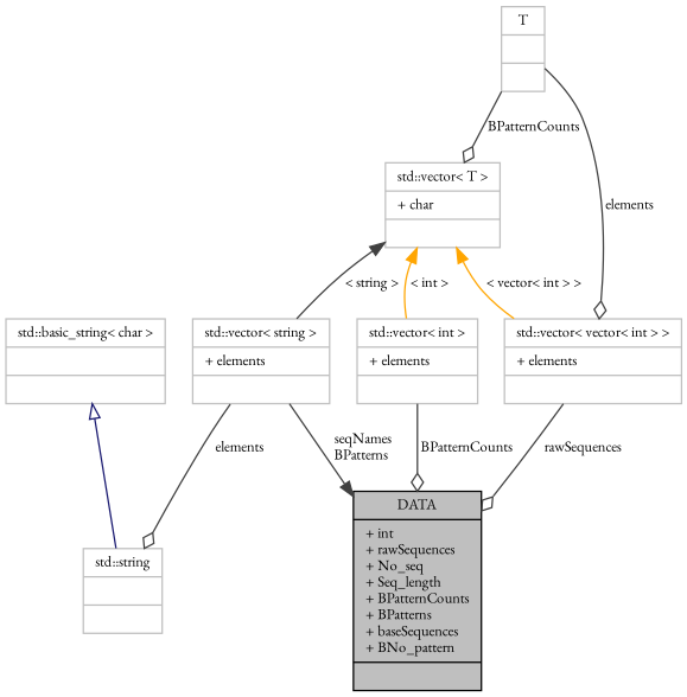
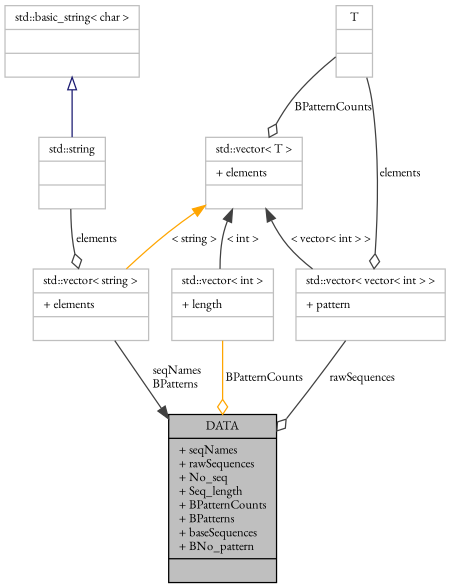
  digraph {
    fontname="EB Garamond"
    node [color=grey75 fillcolor=white fontname="EB Garamond" fontsize=10 shape=record style=filled]
    edge [arrowhead=odiamond color=grey25 fontname="EB Garamond" fontsize=10 labelfontname=FreeSans labelfontsize=10 style=solid]
-   n1 [color=black fillcolor=grey75 fontcolor=black height=0.2 label="{DATA\n|+ int\l+ rawSequences\l+ No_seq\l+ Seq_length\l+ BPatternCounts\l+ BPatterns\l+ baseSequences\l+ BNo_pattern\l|}" width=0.4]
-   n2 [height=0.2 label="{std::vector\< vector\< int \> \>\n|+ elements\l|}" width=0.4]
-   n3 [height=0.2 label="{std::vector\< int \>\n|+ elements\l|}" width=0.4]
-   n4 [height=0.2 label="{std::vector\< T \>\n|+ char\l|}" width=0.4]
+   n1 [color=black fillcolor=grey75 fontcolor=black height=0.2 label="{DATA\n|+ seqNames\l+ rawSequences\l+ No_seq\l+ Seq_length\l+ BPatternCounts\l+ BPatterns\l+ baseSequences\l+ BNo_pattern\l|}" width=0.4]
+   n2 [height=0.2 label="{std::vector\< vector\< int \> \>\n|+ pattern\l|}" width=0.4]
+   n3 [height=0.2 label="{std::vector\< int \>\n|+ length\l|}" width=0.4]
+   n4 [height=0.2 label="{std::vector\< T \>\n|+ elements\l|}" width=0.4]
    n5 [height=0.2 label="{std::vector\< string \>\n|+ elements\l|}" width=0.4]
    n6 [height=0.2 label="{T\n||}" width=0.4]
    n7 [height=0.2 label="{std::string\n||}" width=0.4]
    n8 [height=0.2 label="{std::basic_string\< char \>\n||}" width=0.4]
    n2 -> n1 [label=" rawSequences"]
-   n3 -> n1 [label=" BPatternCounts"]
-   n4 -> n2 [color=orange dir=back label=" \< vector\< int \> \>" arrowhead=""]
-   n4 -> n3 [color=orange dir=back label=" \< int \>" arrowhead=""]
-   n4 -> n5 [dir=back label=" \< string \>" arrowhead=""]
+   n3 -> n1 [color=orange label=" BPatternCounts"]
+   n4 -> n2 [dir=back label=" \< vector\< int \> \>" arrowhead=""]
+   n4 -> n3 [dir=back label=" \< int \>" arrowhead=""]
+   n4 -> n5 [color=orange dir=back label=" \< string \>" arrowhead=""]
    n5 -> n1 [arrowhead=normal label=" seqNames\nBPatterns"]
    n6 -> n2 [label=" elements"]
    n6 -> n4 [label=" BPatternCounts"]
-   n5 -> n7 [label=" elements"]
+   n7 -> n5 [label=" elements"]
    n8 -> n7 [arrowtail=onormal color=midnightblue dir=back arrowhead=""]
  }
